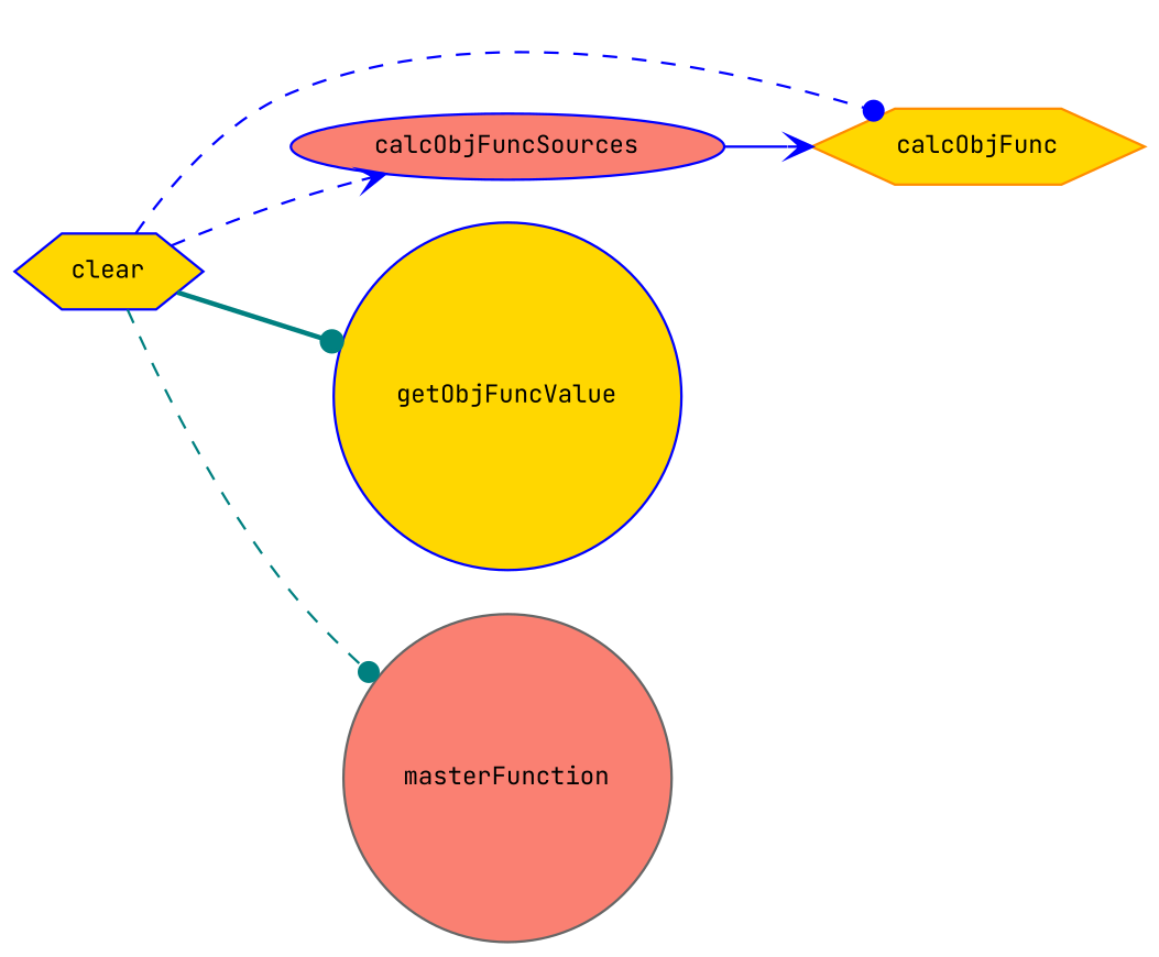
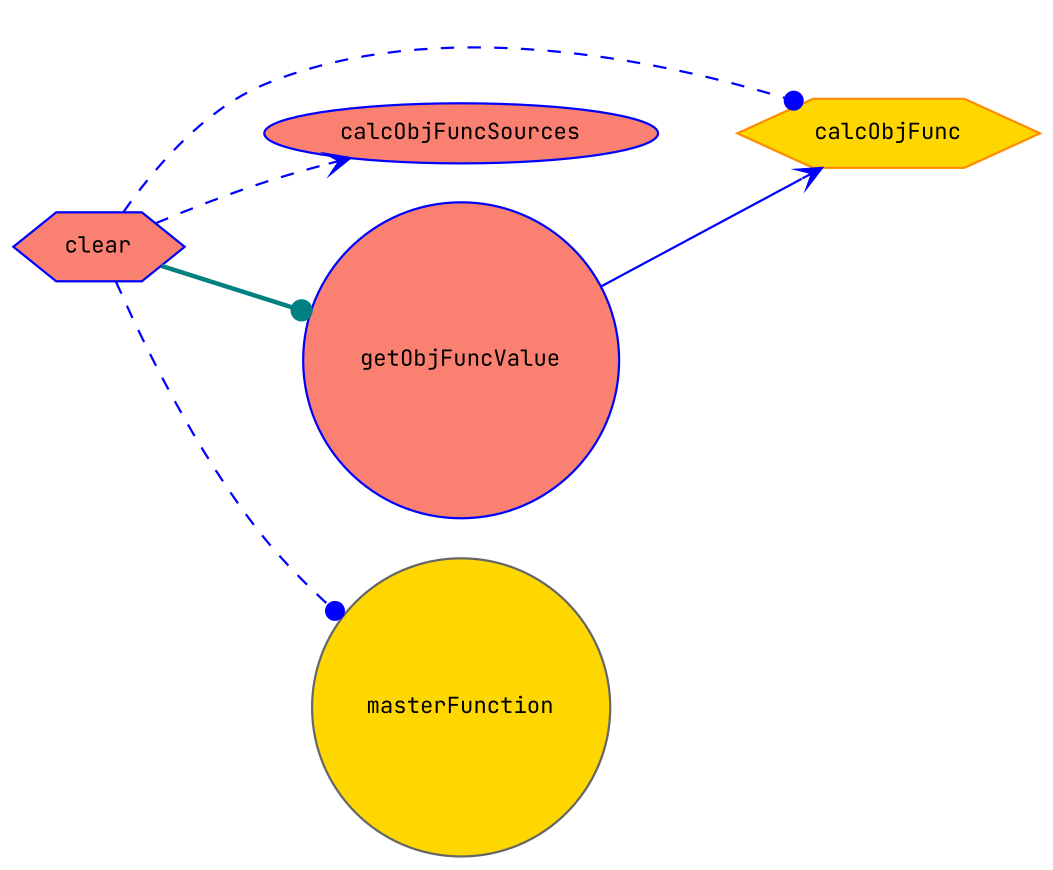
  digraph {
    fontname="JetBrains Mono"
    rankdir=LR
    node [color=blue fillcolor=salmon fontname="JetBrains Mono" fontsize=10 shape=hexagon style=filled]
    edge [arrowhead=dot color=blue fontname="JetBrains Mono" fontsize=10 labelfontname=Helvetica labelfontsize=10 style=dashed]
-   n1 [fillcolor=gold fontcolor=black height=0.2 label=clear width=0.4]
+   n1 [fontcolor=black height=0.2 label=clear width=0.4]
    n2 [color=darkorange fillcolor=gold height=0.2 label=calcObjFunc width=0.4]
    n3 [height=0.2 label=calcObjFuncSources shape=ellipse width=0.4]
-   n4 [fillcolor=gold height=0.2 label=getObjFuncValue shape=circle width=0.4]
-   n5 [color=gray40 height=0.2 label=masterFunction shape=circle width=0.4]
+   n4 [height=0.2 label=getObjFuncValue shape=circle width=0.4]
+   n5 [color=gray40 fillcolor=gold height=0.2 label=masterFunction shape=circle width=0.4]
    n1 -> n2
    n1 -> n3 [arrowhead=vee]
    n1 -> n4 [color=teal style=bold]
-   n1 -> n5 [color=teal]
-   n3 -> n2 [arrowhead=vee style=solid]
+   n1 -> n5
+   n4 -> n2 [arrowhead=vee style=solid]
  }
